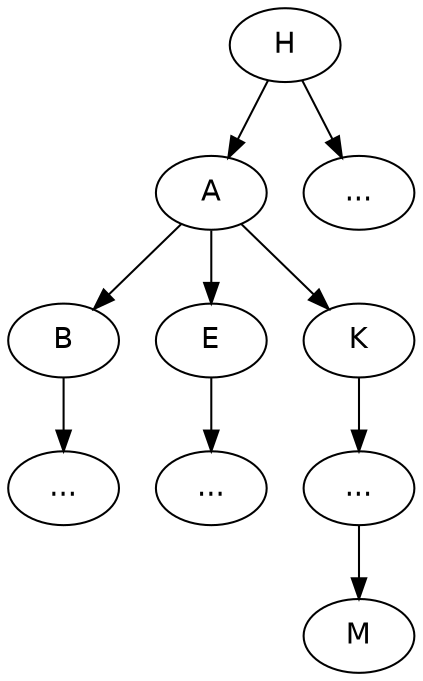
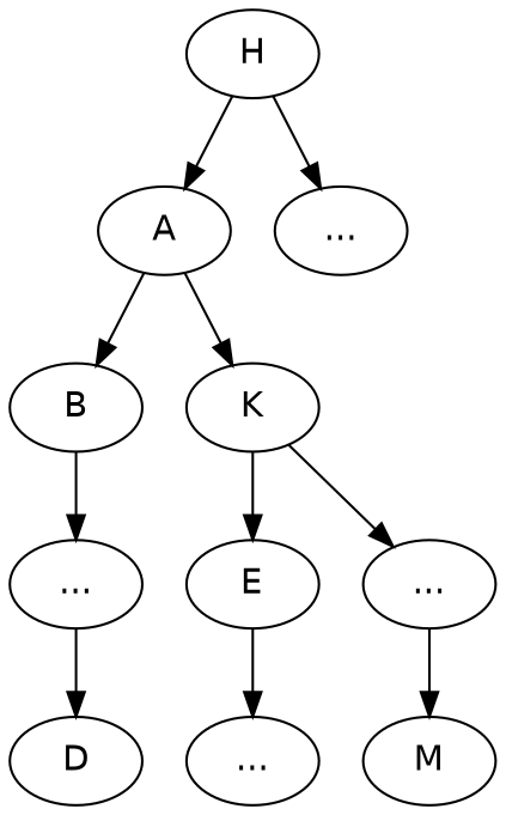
  digraph {
    fontname="DejaVu Sans"
    node [fontname="DejaVu Sans"]
    edge [fontname="DejaVu Sans"]
    A
    B
    E
    K
    n5 [label="..."]
    n6 [label="..."]
    H
    n8 [label="..."]
    n9 [label="..."]
+   D
    M
    A -> B
-   A -> E
+   K -> E
    A -> K
    B -> n5
    E -> n6
    K -> n9
+   n5 -> D
    H -> A
    H -> n8
    n9 -> M
  }
